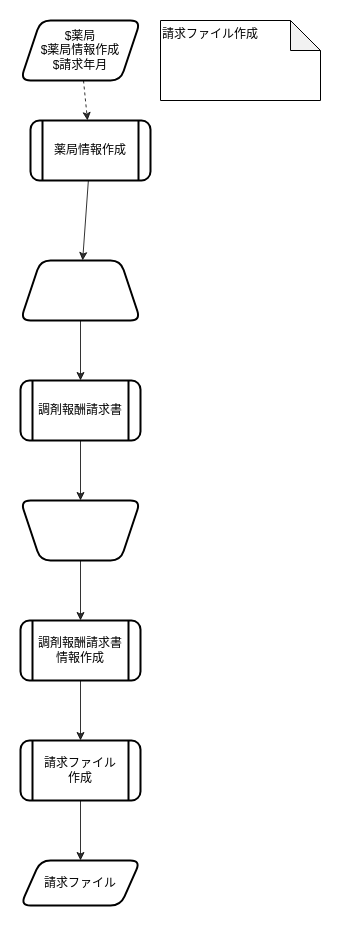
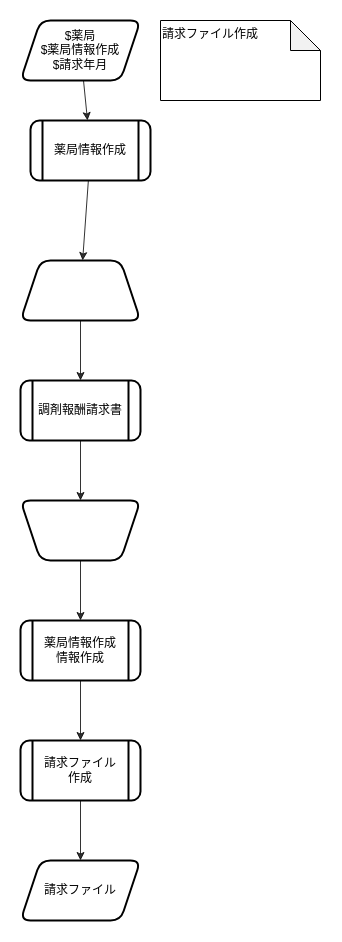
  <mxCell id="0" />
  <mxCell id="1" parent="0" />
- <mxCell id="2" value="" style="edgeStyle=none;html=1;strokeColor=default;opacity=80;dashed=1;" edge="1" parent="1" source="3" target="6"><mxGeometry relative="1" as="geometry" /></mxCell>
+ <mxCell id="2" value="" style="edgeStyle=none;html=1;strokeColor=default;opacity=80;" edge="1" parent="1" source="3" target="6"><mxGeometry relative="1" as="geometry" /></mxCell>
  <mxCell id="3" value="&lt;span style=&quot;text-align: left&quot;&gt;$薬局&lt;/span&gt;&lt;br&gt;$薬局情報作成&lt;br&gt;&lt;span style=&quot;text-align: left&quot;&gt;$請求年月&lt;br&gt;&lt;/span&gt;" style="shape=parallelogram;perimeter=parallelogramPerimeter;whiteSpace=wrap;html=1;fixedSize=1;strokeWidth=2;shadow=0;sketch=0;rounded=1;" vertex="1" parent="1"><mxGeometry x="20" y="20" width="120" height="60" as="geometry" /></mxCell>
  <mxCell id="4" value="&lt;div style=&quot;&quot;&gt;&lt;span&gt;請求ファイル作成&lt;br&gt;&lt;br&gt;&lt;/span&gt;&lt;/div&gt;" style="shape=note;whiteSpace=wrap;html=1;backgroundOutline=1;darkOpacity=0.05;align=left;verticalAlign=top;" vertex="1" parent="1"><mxGeometry x="160" y="20" width="160" height="80" as="geometry" /></mxCell>
  <mxCell id="5" value="" style="edgeStyle=none;html=1;strokeColor=default;opacity=80;" edge="1" parent="1" source="6" target="8"><mxGeometry relative="1" as="geometry" /></mxCell>
  <mxCell id="6" value="薬局情報作成" style="shape=process;whiteSpace=wrap;html=1;backgroundOutline=1;strokeWidth=2;shadow=0;sketch=0;rounded=1;" vertex="1" parent="1"><mxGeometry x="30" y="120" width="120" height="60" as="geometry" /></mxCell>
  <mxCell id="7" value="" style="edgeStyle=none;html=1;strokeColor=default;opacity=80;" edge="1" parent="1" source="8" target="10"><mxGeometry relative="1" as="geometry" /></mxCell>
  <mxCell id="8" value="" style="shape=trapezoid;perimeter=trapezoidPerimeter;whiteSpace=wrap;html=1;fixedSize=1;strokeWidth=2;shadow=0;sketch=0;rounded=1;" vertex="1" parent="1"><mxGeometry x="20" y="260" width="120" height="60" as="geometry" /></mxCell>
  <mxCell id="9" value="" style="edgeStyle=none;html=1;strokeColor=default;opacity=80;" edge="1" parent="1" source="10" target="12"><mxGeometry relative="1" as="geometry" /></mxCell>
  <mxCell id="10" value="調剤報酬請求書" style="shape=process;whiteSpace=wrap;html=1;backgroundOutline=1;strokeWidth=2;shadow=0;sketch=0;rounded=1;" vertex="1" parent="1"><mxGeometry x="20" y="380" width="120" height="60" as="geometry" /></mxCell>
  <mxCell id="11" value="" style="edgeStyle=none;html=1;strokeColor=default;opacity=80;" edge="1" parent="1" source="12" target="14"><mxGeometry relative="1" as="geometry" /></mxCell>
  <mxCell id="12" value="" style="shape=trapezoid;perimeter=trapezoidPerimeter;whiteSpace=wrap;html=1;fixedSize=1;strokeWidth=2;shadow=0;sketch=0;rounded=1;direction=west;" vertex="1" parent="1"><mxGeometry x="20" y="500" width="120" height="60" as="geometry" /></mxCell>
  <mxCell id="13" value="" style="edgeStyle=none;html=1;strokeColor=default;opacity=80;" edge="1" parent="1" source="14" target="16"><mxGeometry relative="1" as="geometry" /></mxCell>
- <mxCell id="14" value="調剤報酬請求書&lt;br&gt;情報作成" style="shape=process;whiteSpace=wrap;html=1;backgroundOutline=1;strokeWidth=2;shadow=0;sketch=0;rounded=1;" vertex="1" parent="1"><mxGeometry x="20" y="620" width="120" height="60" as="geometry" /></mxCell>
+ <mxCell id="14" value="薬局情報作成&lt;br&gt;情報作成" style="shape=process;whiteSpace=wrap;html=1;backgroundOutline=1;strokeWidth=2;shadow=0;sketch=0;rounded=1;" vertex="1" parent="1"><mxGeometry x="20" y="620" width="120" height="60" as="geometry" /></mxCell>
  <mxCell id="15" value="" style="edgeStyle=none;html=1;strokeColor=default;opacity=80;" edge="1" parent="1" source="16" target="17"><mxGeometry relative="1" as="geometry" /></mxCell>
  <mxCell id="16" value="請求ファイル&lt;br&gt;作成" style="shape=process;whiteSpace=wrap;html=1;backgroundOutline=1;strokeWidth=2;shadow=0;sketch=0;rounded=1;" vertex="1" parent="1"><mxGeometry x="20" y="740" width="120" height="60" as="geometry" /></mxCell>
- <mxCell id="17" value="請求ファイル" style="shape=parallelogram;perimeter=parallelogramPerimeter;whiteSpace=wrap;html=1;fixedSize=1;strokeWidth=2;shadow=0;sketch=0;rounded=1;" vertex="1" parent="1"><mxGeometry x="20" y="860" width="120" height="45" as="geometry" /></mxCell>
+ <mxCell id="17" value="請求ファイル" style="shape=parallelogram;perimeter=parallelogramPerimeter;whiteSpace=wrap;html=1;fixedSize=1;strokeWidth=2;shadow=0;sketch=0;rounded=1;" vertex="1" parent="1"><mxGeometry x="20" y="860" width="120" height="60" as="geometry" /></mxCell>
